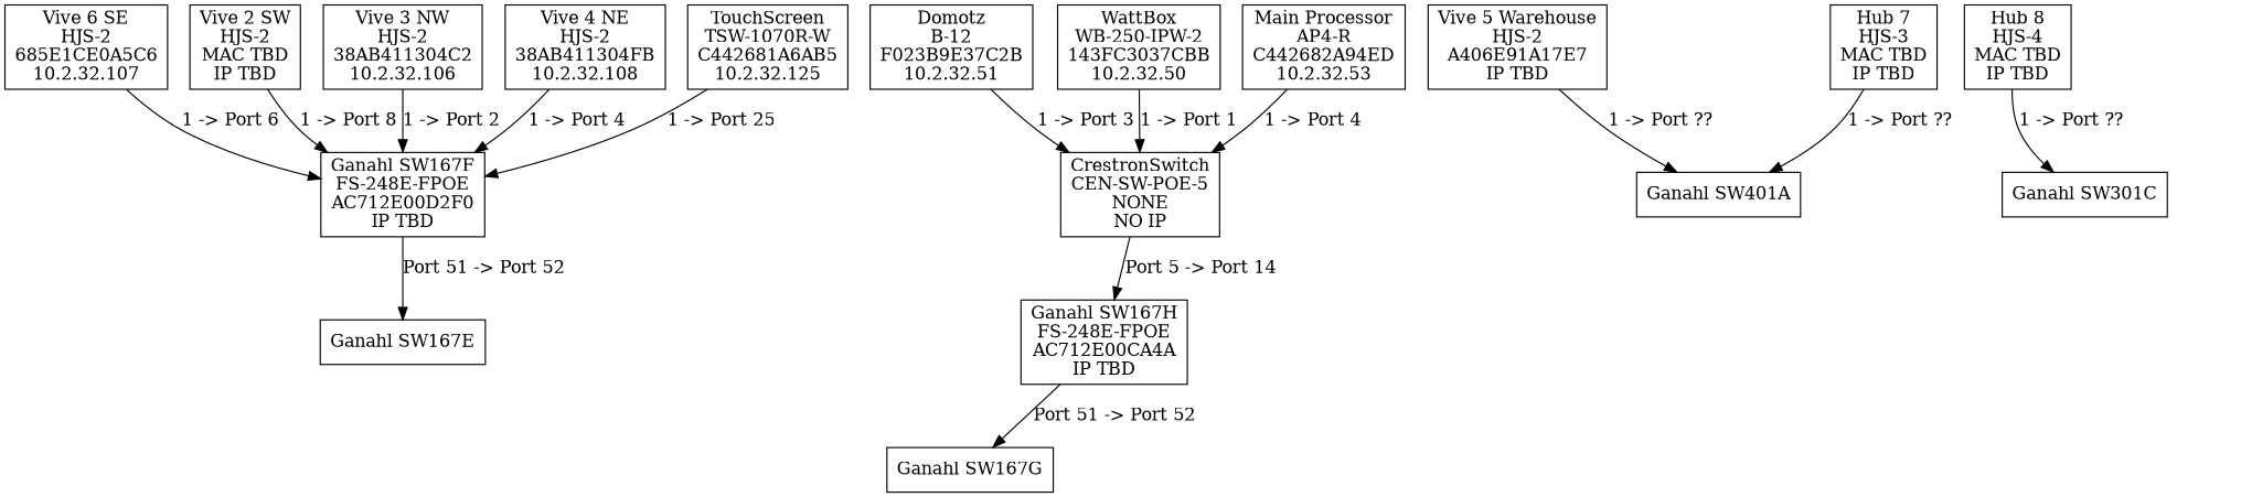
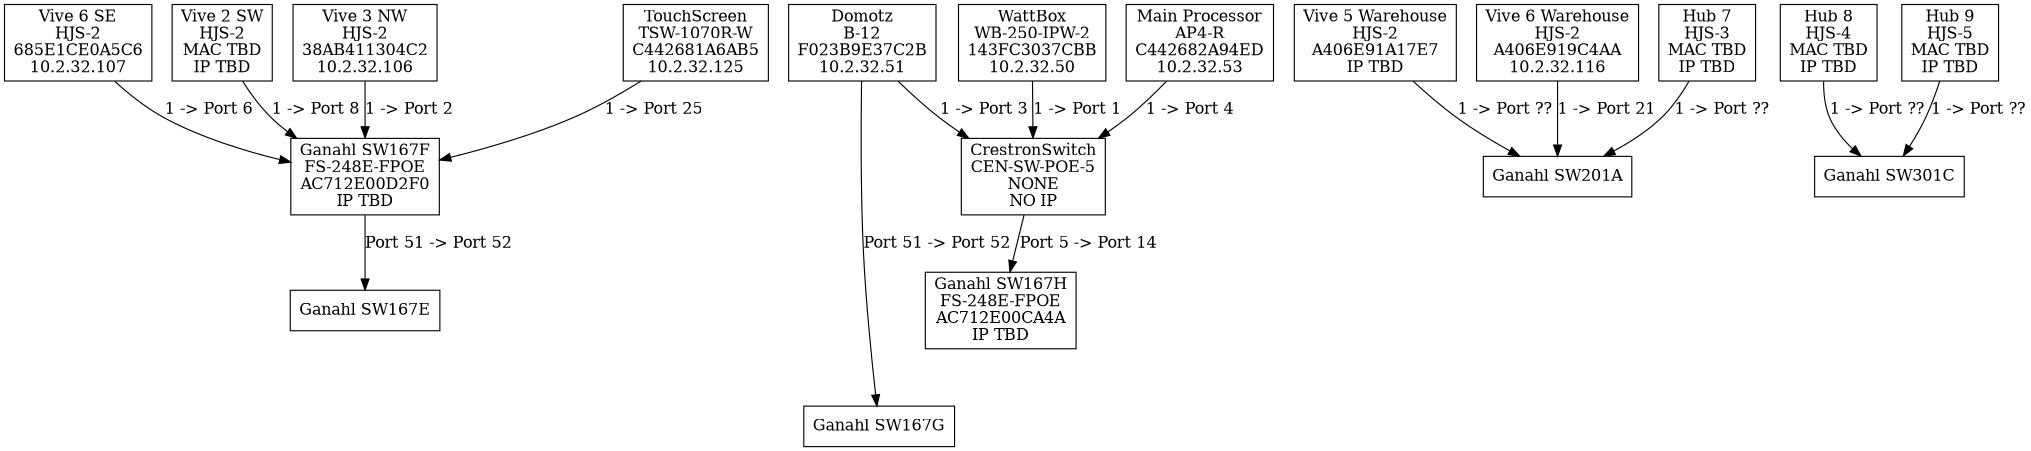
  digraph {
    node [shape=box]
    n1 [label="Ganahl SW167F\nFS-248E-FPOE\nAC712E00D2F0\nIP TBD"]
    "Ganahl SW167E"
    n3 [label="Ganahl SW167H\nFS-248E-FPOE\nAC712E00CA4A\nIP TBD"]
    "Ganahl SW167G"
    n5 [label="CrestronSwitch\nCEN-SW-POE-5\nNONE\nNO IP"]
    n6 [label="WattBox\nWB-250-IPW-2\n143FC3037CBB\n10.2.32.50"]
    n7 [label="Domotz\nB-12\nF023B9E37C2B\n10.2.32.51"]
    n8 [label="Main Processor\nAP4-R\nC442682A94ED\n10.2.32.53"]
    n9 [label="Vive 6 SE\nHJS-2\n685E1CE0A5C6\n10.2.32.107"]
    n10 [label="Vive 2 SW\nHJS-2\nMAC TBD\nIP TBD"]
    n11 [label="Vive 3 NW\nHJS-2\n38AB411304C2\n10.2.32.106"]
-   n12 [label="Vive 4 NE\nHJS-2\n38AB411304FB\n10.2.32.108"]
    n13 [label="Vive 5 Warehouse\nHJS-2\nA406E91A17E7\nIP TBD"]
-   "Ganahl SW201A" [label="Ganahl SW401A"]
+   "Ganahl SW201A"
+   n15 [label="Vive 6 Warehouse\nHJS-2\nA406E919C4AA\n10.2.32.116"]
    n16 [label="Hub 7\nHJS-3\nMAC TBD\nIP TBD"]
    n17 [label="Hub 8\nHJS-4\nMAC TBD\nIP TBD"]
    "Ganahl SW301C"
+   n19 [label="Hub 9\nHJS-5\nMAC TBD\nIP TBD"]
    n20 [label="TouchScreen\nTSW-1070R-W\nC442681A6AB5\n10.2.32.125"]
    n1 -> "Ganahl SW167E" [label="Port 51 -> Port 52"]
-   n3 -> "Ganahl SW167G" [label="Port 51 -> Port 52"]
+   n7 -> "Ganahl SW167G" [label="Port 51 -> Port 52"]
    n5 -> n3 [label="Port 5 -> Port 14"]
    n6 -> n5 [label="1 -> Port 1"]
    n7 -> n5 [label="1 -> Port 3"]
    n8 -> n5 [label="1 -> Port 4"]
    n9 -> n1 [label="1 -> Port 6"]
    n10 -> n1 [label="1 -> Port 8"]
    n11 -> n1 [label="1 -> Port 2"]
-   n12 -> n1 [label="1 -> Port 4"]
    n13 -> "Ganahl SW201A" [label="1 -> Port ??"]
+   n15 -> "Ganahl SW201A" [label="1 -> Port 21"]
    n16 -> "Ganahl SW201A" [label="1 -> Port ??"]
    n17 -> "Ganahl SW301C" [label="1 -> Port ??"]
+   n19 -> "Ganahl SW301C" [label="1 -> Port ??"]
    n20 -> n1 [label="1 -> Port 25"]
  }
